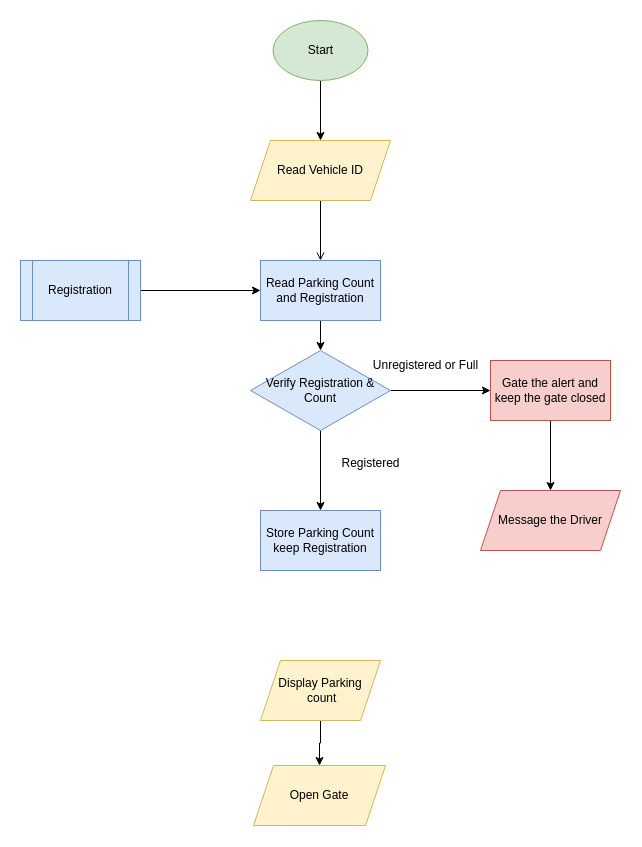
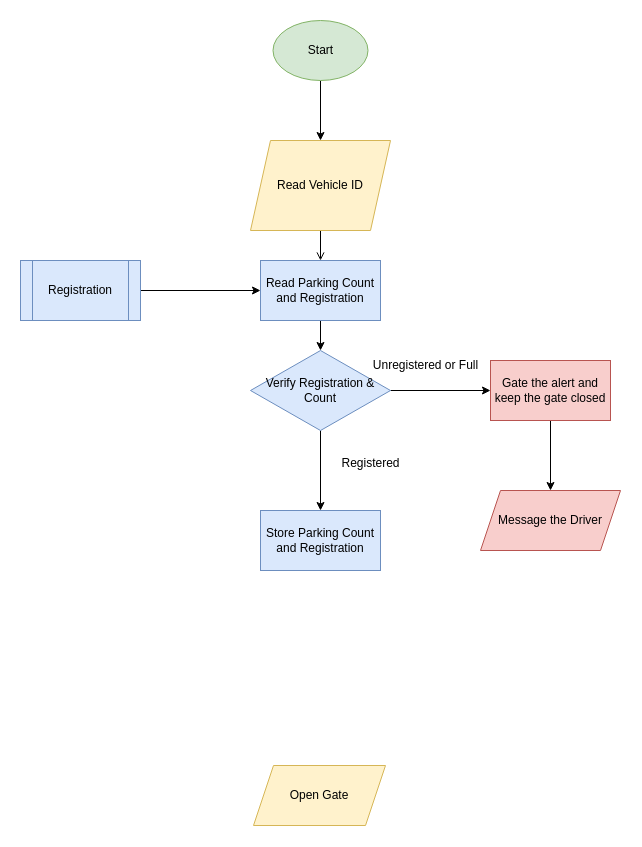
  <mxCell id="0" />
  <mxCell id="1" parent="0" />
  <mxCell id="2" style="edgeStyle=orthogonalEdgeStyle;rounded=0;orthogonalLoop=1;jettySize=auto;html=1;entryX=0.5;entryY=0;entryDx=0;entryDy=0;" edge="1" parent="1" source="3" target="5"><mxGeometry relative="1" as="geometry" /></mxCell>
  <mxCell id="3" value="Start" style="ellipse;whiteSpace=wrap;html=1;fillColor=#d5e8d4;strokeColor=#82b366;" vertex="1" parent="1"><mxGeometry x="272.5" y="20" width="95" height="60" as="geometry" /></mxCell>
  <mxCell id="4" style="edgeStyle=orthogonalEdgeStyle;rounded=0;orthogonalLoop=1;jettySize=auto;html=1;exitX=0.5;exitY=1;exitDx=0;exitDy=0;entryX=0.5;entryY=0;entryDx=0;entryDy=0;endArrow=open;" edge="1" parent="1" source="5" target="7"><mxGeometry relative="1" as="geometry" /></mxCell>
- <mxCell id="5" value="Read Vehicle ID" style="shape=parallelogram;perimeter=parallelogramPerimeter;whiteSpace=wrap;html=1;fixedSize=1;fillColor=#fff2cc;strokeColor=#d6b656;" vertex="1" parent="1"><mxGeometry x="250" y="140" width="140" height="60" as="geometry" /></mxCell>
+ <mxCell id="5" value="Read Vehicle ID" style="shape=parallelogram;perimeter=parallelogramPerimeter;whiteSpace=wrap;html=1;fixedSize=1;fillColor=#fff2cc;strokeColor=#d6b656;" vertex="1" parent="1"><mxGeometry x="250" y="140" width="140" height="90" as="geometry" /></mxCell>
  <mxCell id="6" style="edgeStyle=orthogonalEdgeStyle;rounded=0;orthogonalLoop=1;jettySize=auto;html=1;exitX=0.5;exitY=1;exitDx=0;exitDy=0;entryX=0.5;entryY=0;entryDx=0;entryDy=0;" edge="1" parent="1" source="7" target="10"><mxGeometry relative="1" as="geometry" /></mxCell>
  <mxCell id="7" value="Read Parking Count and Registration" style="rounded=0;whiteSpace=wrap;html=1;fillColor=#dae8fc;strokeColor=#6c8ebf;" vertex="1" parent="1"><mxGeometry x="260" y="260" width="120" height="60" as="geometry" /></mxCell>
  <mxCell id="8" style="edgeStyle=orthogonalEdgeStyle;rounded=0;orthogonalLoop=1;jettySize=auto;html=1;exitX=1;exitY=0.5;exitDx=0;exitDy=0;entryX=0;entryY=0.5;entryDx=0;entryDy=0;" edge="1" parent="1" source="10" target="13"><mxGeometry relative="1" as="geometry" /></mxCell>
  <mxCell id="9" style="edgeStyle=orthogonalEdgeStyle;rounded=0;orthogonalLoop=1;jettySize=auto;html=1;exitX=0.5;exitY=1;exitDx=0;exitDy=0;entryX=0.5;entryY=0;entryDx=0;entryDy=0;" edge="1" parent="1" source="10" target="11"><mxGeometry relative="1" as="geometry" /></mxCell>
  <mxCell id="10" value="Verify Registration &amp;amp; Count" style="rhombus;whiteSpace=wrap;html=1;fillColor=#dae8fc;strokeColor=#6c8ebf;" vertex="1" parent="1"><mxGeometry x="250" y="350" width="140" height="80" as="geometry" /></mxCell>
- <mxCell id="11" value="Store Parking Count keep Registration" style="rounded=0;whiteSpace=wrap;html=1;fillColor=#dae8fc;strokeColor=#6c8ebf;" vertex="1" parent="1"><mxGeometry x="260" y="510" width="120" height="60" as="geometry" /></mxCell>
+ <mxCell id="11" value="Store Parking Count and Registration" style="rounded=0;whiteSpace=wrap;html=1;fillColor=#dae8fc;strokeColor=#6c8ebf;" vertex="1" parent="1"><mxGeometry x="260" y="510" width="120" height="60" as="geometry" /></mxCell>
  <mxCell id="12" style="edgeStyle=orthogonalEdgeStyle;rounded=0;orthogonalLoop=1;jettySize=auto;html=1;exitX=0.5;exitY=1;exitDx=0;exitDy=0;entryX=0.5;entryY=0;entryDx=0;entryDy=0;" edge="1" parent="1" source="13" target="14"><mxGeometry relative="1" as="geometry" /></mxCell>
  <mxCell id="13" value="Gate the alert and keep the gate closed" style="rounded=0;whiteSpace=wrap;html=1;fillColor=#f8cecc;strokeColor=#b85450;" vertex="1" parent="1"><mxGeometry x="490" y="360" width="120" height="60" as="geometry" /></mxCell>
  <mxCell id="14" value="Message the Driver" style="shape=parallelogram;perimeter=parallelogramPerimeter;whiteSpace=wrap;html=1;fixedSize=1;fillColor=#f8cecc;strokeColor=#b85450;" vertex="1" parent="1"><mxGeometry x="480" y="490" width="140" height="60" as="geometry" /></mxCell>
  <mxCell id="15" style="edgeStyle=orthogonalEdgeStyle;rounded=0;orthogonalLoop=1;jettySize=auto;html=1;entryX=0;entryY=0.5;entryDx=0;entryDy=0;" edge="1" parent="1" source="16" target="7"><mxGeometry relative="1" as="geometry" /></mxCell>
  <mxCell id="16" value="Registration" style="shape=process;whiteSpace=wrap;html=1;backgroundOutline=1;fillColor=#dae8fc;strokeColor=#6c8ebf;" vertex="1" parent="1"><mxGeometry x="20" y="260" width="120" height="60" as="geometry" /></mxCell>
  <mxCell id="17" value="Unregistered or Full" style="text;html=1;align=center;verticalAlign=middle;resizable=0;points=[];autosize=1;strokeColor=none;fillColor=none;" vertex="1" parent="1"><mxGeometry x="360" y="350" width="130" height="30" as="geometry" /></mxCell>
  <mxCell id="18" value="Registered" style="text;html=1;align=center;verticalAlign=middle;resizable=0;points=[];autosize=1;strokeColor=none;fillColor=none;" vertex="1" parent="1"><mxGeometry x="330" y="448" width="80" height="30" as="geometry" /></mxCell>
- <mxCell id="19" style="edgeStyle=orthogonalEdgeStyle;rounded=0;orthogonalLoop=1;jettySize=auto;html=1;entryX=0.5;entryY=0;entryDx=0;entryDy=0;" edge="1" parent="1" source="20" target="21"><mxGeometry relative="1" as="geometry" /></mxCell>
- <mxCell id="20" value="Display Parking&lt;div&gt;&amp;nbsp;count&lt;/div&gt;" style="shape=parallelogram;perimeter=parallelogramPerimeter;whiteSpace=wrap;html=1;fixedSize=1;fillColor=#fff2cc;strokeColor=#d6b656;" vertex="1" parent="1"><mxGeometry x="260" y="660" width="120" height="60" as="geometry" /></mxCell>
  <mxCell id="21" value="Open Gate" style="shape=parallelogram;perimeter=parallelogramPerimeter;whiteSpace=wrap;html=1;fixedSize=1;fillColor=#fff2cc;strokeColor=#d6b656;" vertex="1" parent="1"><mxGeometry x="253" y="765" width="132" height="60" as="geometry" /></mxCell>
